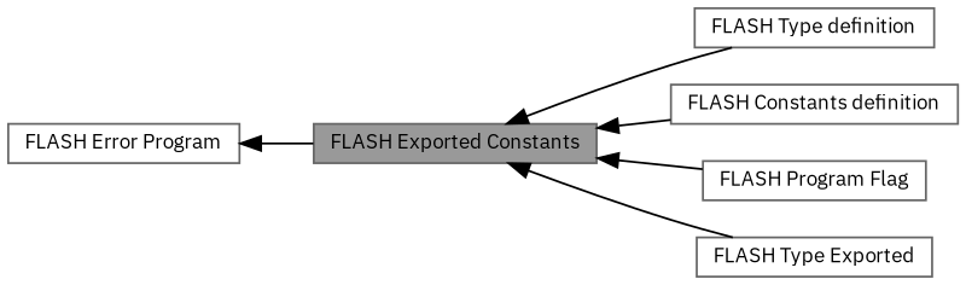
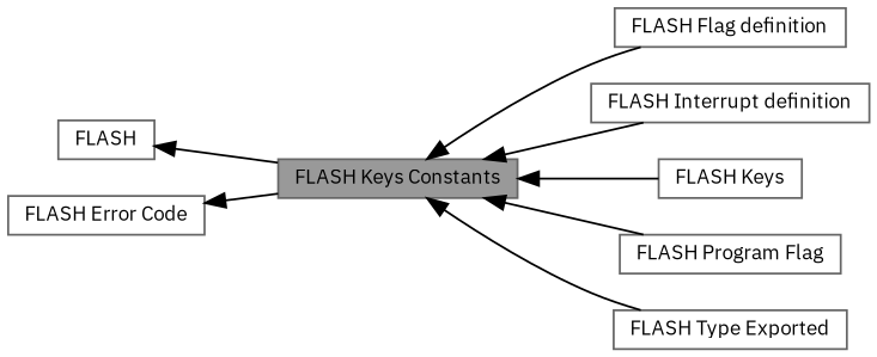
  digraph {
    fontname="IBM Plex Sans"
    rankdir=LR
    node [color=grey40 fillcolor=white fontname="IBM Plex Sans" fontsize=10 shape=box style=filled]
    edge [dir=back fontname="IBM Plex Sans" fontsize=10 labelfontname=Helvetica labelfontsize=10 shape=plaintext style=solid]
-   n2 [color=gray40 fillcolor=grey60 fontcolor=black height=0.2 label="FLASH Exported Constants" width=0.4]
-   n3 [height=0.2 label="FLASH Type definition" width=0.4]
-   n4 [height=0.2 label="FLASH Constants definition" width=0.4]
+   n1 [height=0.2 label=FLASH width=0.4]
+   n2 [color=gray40 fillcolor=grey60 fontcolor=black height=0.2 label="FLASH Keys Constants" width=0.4]
+   n3 [height=0.2 label="FLASH Flag definition" width=0.4]
+   n4 [height=0.2 label="FLASH Interrupt definition" width=0.4]
+   n5 [height=0.2 label="FLASH Keys" width=0.4]
    n6 [height=0.2 label="FLASH Program Flag" width=0.4]
    n7 [height=0.2 label="FLASH Type Exported" width=0.4]
-   n8 [height=0.2 label="FLASH Error Program" width=0.4]
+   n8 [height=0.2 label="FLASH Error Code" width=0.4]
+   n1 -> n2
    n2 -> n3
    n2 -> n4
+   n2 -> n5
    n2 -> n6
    n2 -> n7
    n8 -> n2
  }
